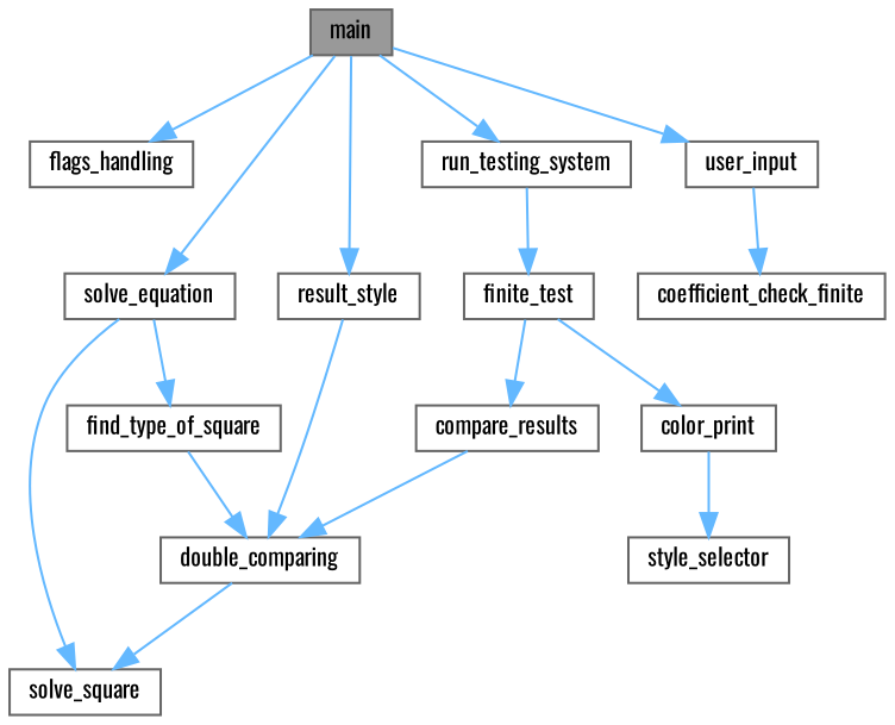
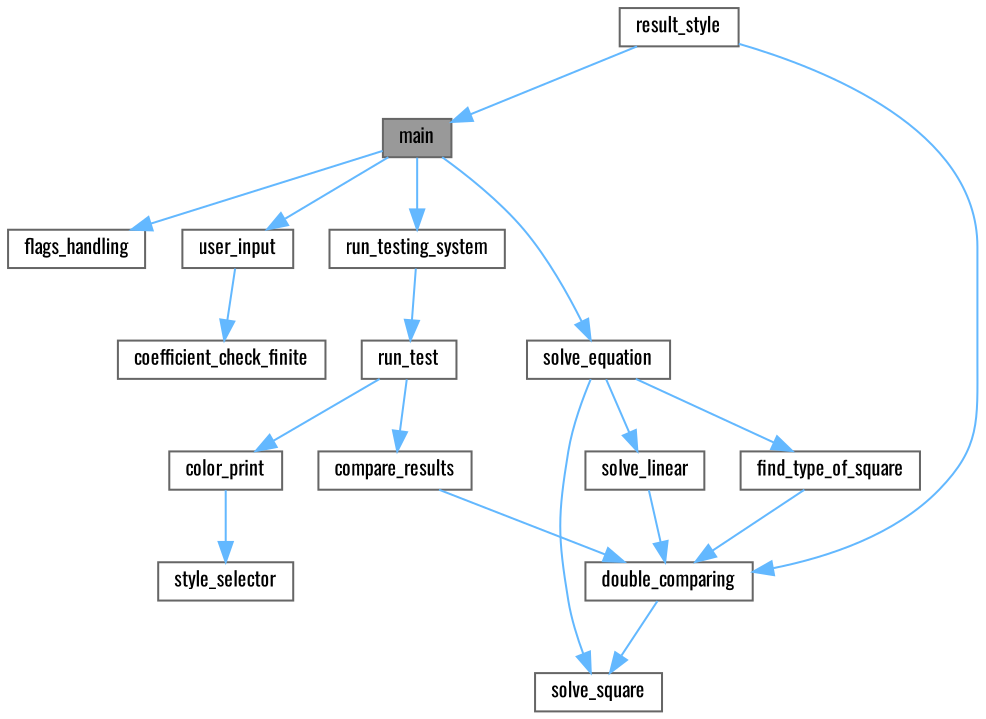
  digraph {
    fontname=Oswald
    rankdir=TB
    node [color=grey40 fillcolor=white fontname=Oswald fontsize=10 shape=box style=filled]
    edge [color=steelblue1 fontname=Oswald fontsize=10 labelfontname=Helvetica labelfontsize=10 style=solid]
    n1 [color=gray40 fillcolor=grey60 fontcolor=black height=0.2 label=main width=0.4]
    n2 [height=0.2 label=flags_handling width=0.4]
    n3 [height=0.2 label=result_style width=0.4]
    n4 [height=0.2 label=run_testing_system width=0.4]
    n5 [height=0.2 label=solve_equation width=0.4]
    n6 [height=0.2 label=user_input width=0.4]
    n7 [height=0.2 label=double_comparing width=0.4]
-   n8 [height=0.2 label=finite_test width=0.4]
+   n8 [height=0.2 label=run_test width=0.4]
    n9 [height=0.2 label=find_type_of_square width=0.4]
+   n10 [height=0.2 label=solve_linear width=0.4]
    n11 [height=0.2 label=solve_square width=0.4]
    n12 [height=0.2 label=coefficient_check_finite width=0.4]
    n13 [height=0.2 label=color_print width=0.4]
    n14 [height=0.2 label=compare_results width=0.4]
    n15 [height=0.2 label=style_selector width=0.4]
    n1 -> n2
-   n1 -> n3
+   n3 -> n1
    n1 -> n4
    n1 -> n5
    n1 -> n6
    n3 -> n7
    n4 -> n8
    n5 -> n9
+   n5 -> n10
    n5 -> n11
    n6 -> n12
    n7 -> n11
    n8 -> n13
    n8 -> n14
    n9 -> n7
+   n10 -> n7
    n13 -> n15
    n14 -> n7
  }
